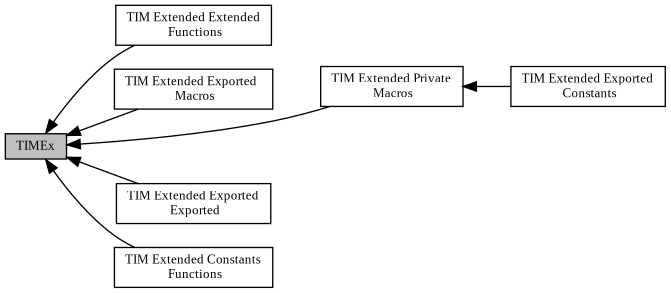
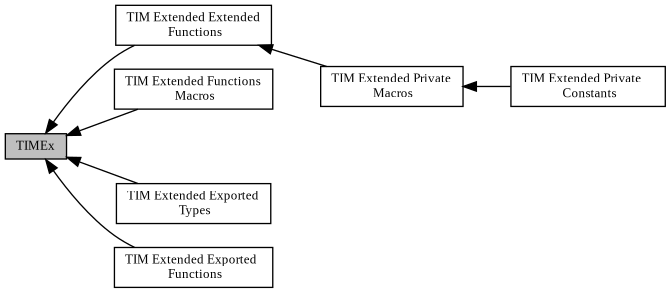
  digraph {
    fontname="Liberation Serif"
    rankdir=LR
    node [color=black fillcolor=white fontname="Liberation Serif" fontsize=10 shape=box style=filled]
    edge [dir=back fontname="Liberation Serif" fontsize=10 labelfontname=Helvetica labelfontsize=10 shape=plaintext style=solid]
    n1 [fillcolor=grey75 fontcolor=black height=0.2 label=TIMEx width=0.4]
    n2 [height=0.2 label="TIM Extended Extended\l Functions" width=0.4]
-   n3 [height=0.2 label="TIM Extended Exported\l Macros" width=0.4]
+   n3 [height=0.2 label="TIM Extended Functions\l Macros" width=0.4]
    n4 [height=0.2 label="TIM Extended Private\l Macros" width=0.4]
-   n5 [height=0.2 label="TIM Extended Exported\l Exported" width=0.4]
-   n6 [height=0.2 label="TIM Extended Constants\l Functions" width=0.4]
-   n7 [height=0.2 label="TIM Extended Exported\l Constants" width=0.4]
+   n5 [height=0.2 label="TIM Extended Exported\l Types" width=0.4]
+   n6 [height=0.2 label="TIM Extended Exported\l Functions" width=0.4]
+   n7 [height=0.2 label="TIM Extended Private\l Constants" width=0.4]
    n1 -> n2
    n1 -> n3
-   n1 -> n4
+   n2 -> n4
    n1 -> n5
    n1 -> n6
    n4 -> n7
  }
